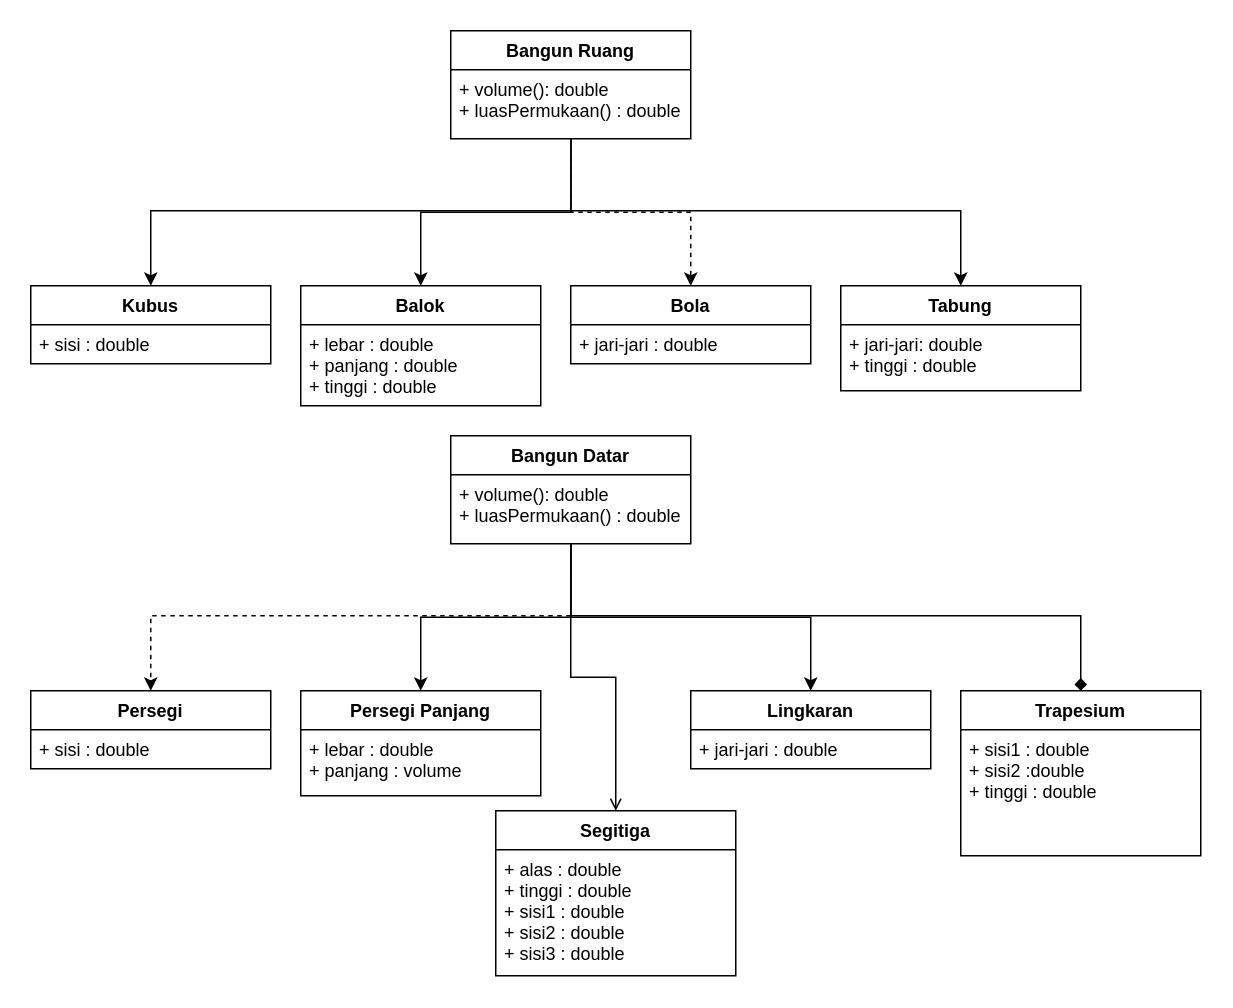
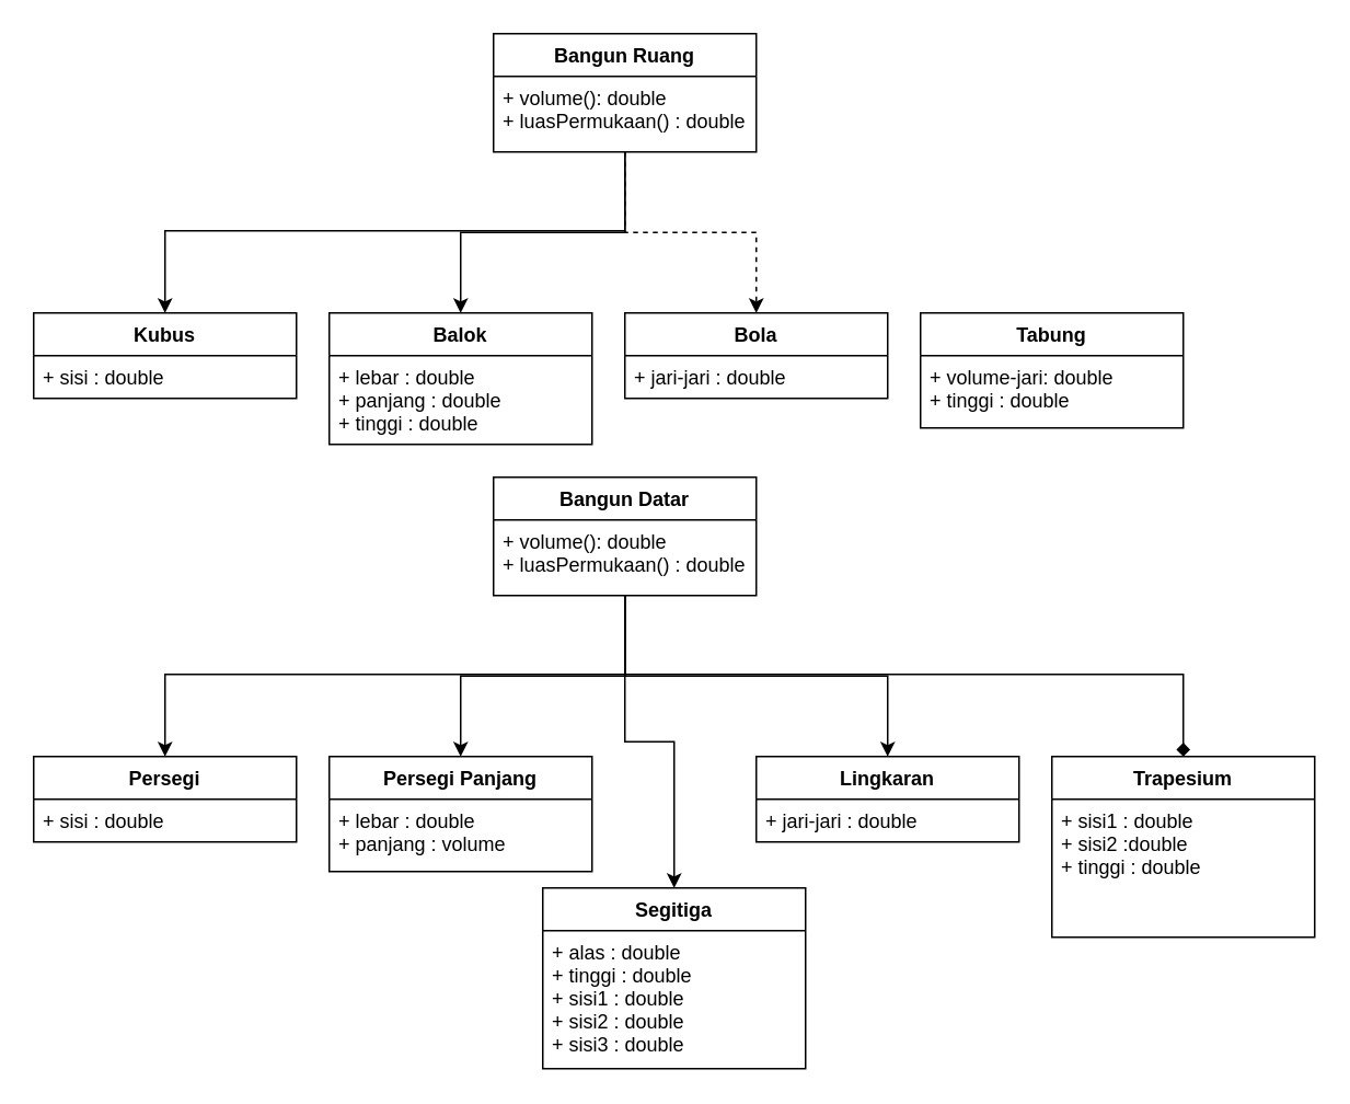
  <mxCell id="0" />
  <mxCell id="1" parent="0" />
  <mxCell id="2" style="edgeStyle=orthogonalEdgeStyle;rounded=0;orthogonalLoop=1;jettySize=auto;html=1;entryX=0.5;entryY=0;entryDx=0;entryDy=0;" edge="1" parent="1" source="6" target="10"><mxGeometry relative="1" as="geometry" /></mxCell>
  <mxCell id="3" style="edgeStyle=orthogonalEdgeStyle;rounded=0;orthogonalLoop=1;jettySize=auto;html=1;dashed=1;" edge="1" parent="1" source="6" target="8"><mxGeometry relative="1" as="geometry"><Array as="points"><mxPoint x="380" y="141" /><mxPoint x="460" y="141" /></Array></mxGeometry></mxCell>
- <mxCell id="4" style="edgeStyle=orthogonalEdgeStyle;rounded=0;orthogonalLoop=1;jettySize=auto;html=1;entryX=0.5;entryY=0;entryDx=0;entryDy=0;" edge="1" parent="1" source="6" target="14"><mxGeometry relative="1" as="geometry"><Array as="points"><mxPoint x="380" y="140" /><mxPoint x="640" y="140" /></Array></mxGeometry></mxCell>
  <mxCell id="5" style="edgeStyle=orthogonalEdgeStyle;rounded=0;orthogonalLoop=1;jettySize=auto;html=1;" edge="1" parent="1" source="6" target="12"><mxGeometry relative="1" as="geometry"><Array as="points"><mxPoint x="380" y="140" /><mxPoint x="100" y="140" /></Array></mxGeometry></mxCell>
  <mxCell id="6" value="Bangun Ruang" style="swimlane;fontStyle=1;align=center;verticalAlign=top;childLayout=stackLayout;horizontal=1;startSize=26;horizontalStack=0;resizeParent=1;resizeParentMax=0;resizeLast=0;collapsible=1;marginBottom=0;" vertex="1" parent="1"><mxGeometry x="300" y="20" width="160" height="72" as="geometry" /></mxCell>
  <mxCell id="7" value="+ volume(): double&#10;+ luasPermukaan() : double" style="text;strokeColor=none;fillColor=none;align=left;verticalAlign=top;spacingLeft=4;spacingRight=4;overflow=hidden;rotatable=0;points=[[0,0.5],[1,0.5]];portConstraint=eastwest;" vertex="1" parent="6"><mxGeometry y="26" width="160" height="46" as="geometry" /></mxCell>
  <mxCell id="8" value="Bola" style="swimlane;fontStyle=1;align=center;verticalAlign=top;childLayout=stackLayout;horizontal=1;startSize=26;horizontalStack=0;resizeParent=1;resizeParentMax=0;resizeLast=0;collapsible=1;marginBottom=0;" vertex="1" parent="1"><mxGeometry x="380" y="190" width="160" height="52" as="geometry" /></mxCell>
  <mxCell id="9" value="+ jari-jari : double" style="text;strokeColor=none;fillColor=none;align=left;verticalAlign=top;spacingLeft=4;spacingRight=4;overflow=hidden;rotatable=0;points=[[0,0.5],[1,0.5]];portConstraint=eastwest;" vertex="1" parent="8"><mxGeometry y="26" width="160" height="26" as="geometry" /></mxCell>
  <mxCell id="10" value="Balok" style="swimlane;fontStyle=1;align=center;verticalAlign=top;childLayout=stackLayout;horizontal=1;startSize=26;horizontalStack=0;resizeParent=1;resizeParentMax=0;resizeLast=0;collapsible=1;marginBottom=0;" vertex="1" parent="1"><mxGeometry x="200" y="190" width="160" height="80" as="geometry" /></mxCell>
  <mxCell id="11" value="+ lebar : double&#10;+ panjang : double&#10;+ tinggi : double" style="text;strokeColor=none;fillColor=none;align=left;verticalAlign=top;spacingLeft=4;spacingRight=4;overflow=hidden;rotatable=0;points=[[0,0.5],[1,0.5]];portConstraint=eastwest;" vertex="1" parent="10"><mxGeometry y="26" width="160" height="54" as="geometry" /></mxCell>
  <mxCell id="12" value="Kubus" style="swimlane;fontStyle=1;align=center;verticalAlign=top;childLayout=stackLayout;horizontal=1;startSize=26;horizontalStack=0;resizeParent=1;resizeParentMax=0;resizeLast=0;collapsible=1;marginBottom=0;" vertex="1" parent="1"><mxGeometry x="20" y="190" width="160" height="52" as="geometry" /></mxCell>
  <mxCell id="13" value="+ sisi : double" style="text;strokeColor=none;fillColor=none;align=left;verticalAlign=top;spacingLeft=4;spacingRight=4;overflow=hidden;rotatable=0;points=[[0,0.5],[1,0.5]];portConstraint=eastwest;" vertex="1" parent="12"><mxGeometry y="26" width="160" height="26" as="geometry" /></mxCell>
  <mxCell id="14" value="Tabung" style="swimlane;fontStyle=1;align=center;verticalAlign=top;childLayout=stackLayout;horizontal=1;startSize=26;horizontalStack=0;resizeParent=1;resizeParentMax=0;resizeLast=0;collapsible=1;marginBottom=0;" vertex="1" parent="1"><mxGeometry x="560" y="190" width="160" height="70" as="geometry" /></mxCell>
- <mxCell id="15" value="+ jari-jari: double&#10;+ tinggi : double" style="text;strokeColor=none;fillColor=none;align=left;verticalAlign=top;spacingLeft=4;spacingRight=4;overflow=hidden;rotatable=0;points=[[0,0.5],[1,0.5]];portConstraint=eastwest;" vertex="1" parent="14"><mxGeometry y="26" width="160" height="44" as="geometry" /></mxCell>
+ <mxCell id="15" value="+ volume-jari: double&#10;+ tinggi : double" style="text;strokeColor=none;fillColor=none;align=left;verticalAlign=top;spacingLeft=4;spacingRight=4;overflow=hidden;rotatable=0;points=[[0,0.5],[1,0.5]];portConstraint=eastwest;" vertex="1" parent="14"><mxGeometry y="26" width="160" height="44" as="geometry" /></mxCell>
  <mxCell id="16" style="edgeStyle=orthogonalEdgeStyle;rounded=0;orthogonalLoop=1;jettySize=auto;html=1;entryX=0.5;entryY=0;entryDx=0;entryDy=0;" edge="1" parent="1" source="21" target="25"><mxGeometry relative="1" as="geometry" /></mxCell>
  <mxCell id="17" style="edgeStyle=orthogonalEdgeStyle;rounded=0;orthogonalLoop=1;jettySize=auto;html=1;" edge="1" parent="1" source="21" target="23"><mxGeometry relative="1" as="geometry"><Array as="points"><mxPoint x="380" y="411" /><mxPoint x="540" y="411" /></Array></mxGeometry></mxCell>
  <mxCell id="18" style="edgeStyle=orthogonalEdgeStyle;rounded=0;orthogonalLoop=1;jettySize=auto;html=1;entryX=0.5;entryY=0;entryDx=0;entryDy=0;endArrow=diamond;" edge="1" parent="1" source="21" target="29"><mxGeometry relative="1" as="geometry"><Array as="points"><mxPoint x="380" y="410" /><mxPoint x="720" y="410" /></Array></mxGeometry></mxCell>
- <mxCell id="19" style="edgeStyle=orthogonalEdgeStyle;rounded=0;orthogonalLoop=1;jettySize=auto;html=1;dashed=1;" edge="1" parent="1" source="21" target="27"><mxGeometry relative="1" as="geometry"><Array as="points"><mxPoint x="380" y="410" /><mxPoint x="100" y="410" /></Array></mxGeometry></mxCell>
- <mxCell id="20" style="edgeStyle=orthogonalEdgeStyle;rounded=0;orthogonalLoop=1;jettySize=auto;html=1;endArrow=open;" edge="1" parent="1" source="21" target="31"><mxGeometry relative="1" as="geometry" /></mxCell>
+ <mxCell id="19" style="edgeStyle=orthogonalEdgeStyle;rounded=0;orthogonalLoop=1;jettySize=auto;html=1;" edge="1" parent="1" source="21" target="27"><mxGeometry relative="1" as="geometry"><Array as="points"><mxPoint x="380" y="410" /><mxPoint x="100" y="410" /></Array></mxGeometry></mxCell>
+ <mxCell id="20" style="edgeStyle=orthogonalEdgeStyle;rounded=0;orthogonalLoop=1;jettySize=auto;html=1;" edge="1" parent="1" source="21" target="31"><mxGeometry relative="1" as="geometry" /></mxCell>
  <mxCell id="21" value="Bangun Datar" style="swimlane;fontStyle=1;align=center;verticalAlign=top;childLayout=stackLayout;horizontal=1;startSize=26;horizontalStack=0;resizeParent=1;resizeParentMax=0;resizeLast=0;collapsible=1;marginBottom=0;" vertex="1" parent="1"><mxGeometry x="300" y="290" width="160" height="72" as="geometry" /></mxCell>
  <mxCell id="22" value="+ volume(): double&#10;+ luasPermukaan() : double" style="text;strokeColor=none;fillColor=none;align=left;verticalAlign=top;spacingLeft=4;spacingRight=4;overflow=hidden;rotatable=0;points=[[0,0.5],[1,0.5]];portConstraint=eastwest;" vertex="1" parent="21"><mxGeometry y="26" width="160" height="46" as="geometry" /></mxCell>
  <mxCell id="23" value="Lingkaran" style="swimlane;fontStyle=1;align=center;verticalAlign=top;childLayout=stackLayout;horizontal=1;startSize=26;horizontalStack=0;resizeParent=1;resizeParentMax=0;resizeLast=0;collapsible=1;marginBottom=0;" vertex="1" parent="1"><mxGeometry x="460" y="460" width="160" height="52" as="geometry" /></mxCell>
  <mxCell id="24" value="+ jari-jari : double" style="text;strokeColor=none;fillColor=none;align=left;verticalAlign=top;spacingLeft=4;spacingRight=4;overflow=hidden;rotatable=0;points=[[0,0.5],[1,0.5]];portConstraint=eastwest;" vertex="1" parent="23"><mxGeometry y="26" width="160" height="26" as="geometry" /></mxCell>
  <mxCell id="25" value="Persegi Panjang" style="swimlane;fontStyle=1;align=center;verticalAlign=top;childLayout=stackLayout;horizontal=1;startSize=26;horizontalStack=0;resizeParent=1;resizeParentMax=0;resizeLast=0;collapsible=1;marginBottom=0;" vertex="1" parent="1"><mxGeometry x="200" y="460" width="160" height="70" as="geometry" /></mxCell>
  <mxCell id="26" value="+ lebar : double&#10;+ panjang : volume" style="text;strokeColor=none;fillColor=none;align=left;verticalAlign=top;spacingLeft=4;spacingRight=4;overflow=hidden;rotatable=0;points=[[0,0.5],[1,0.5]];portConstraint=eastwest;" vertex="1" parent="25"><mxGeometry y="26" width="160" height="44" as="geometry" /></mxCell>
  <mxCell id="27" value="Persegi" style="swimlane;fontStyle=1;align=center;verticalAlign=top;childLayout=stackLayout;horizontal=1;startSize=26;horizontalStack=0;resizeParent=1;resizeParentMax=0;resizeLast=0;collapsible=1;marginBottom=0;" vertex="1" parent="1"><mxGeometry x="20" y="460" width="160" height="52" as="geometry" /></mxCell>
  <mxCell id="28" value="+ sisi : double" style="text;strokeColor=none;fillColor=none;align=left;verticalAlign=top;spacingLeft=4;spacingRight=4;overflow=hidden;rotatable=0;points=[[0,0.5],[1,0.5]];portConstraint=eastwest;" vertex="1" parent="27"><mxGeometry y="26" width="160" height="26" as="geometry" /></mxCell>
  <mxCell id="29" value="Trapesium" style="swimlane;fontStyle=1;align=center;verticalAlign=top;childLayout=stackLayout;horizontal=1;startSize=26;horizontalStack=0;resizeParent=1;resizeParentMax=0;resizeLast=0;collapsible=1;marginBottom=0;" vertex="1" parent="1"><mxGeometry x="640" y="460" width="160" height="110" as="geometry" /></mxCell>
  <mxCell id="30" value="+ sisi1 : double&#10;+ sisi2 :double&#10;+ tinggi : double" style="text;strokeColor=none;fillColor=none;align=left;verticalAlign=top;spacingLeft=4;spacingRight=4;overflow=hidden;rotatable=0;points=[[0,0.5],[1,0.5]];portConstraint=eastwest;" vertex="1" parent="29"><mxGeometry y="26" width="160" height="84" as="geometry" /></mxCell>
  <mxCell id="31" value="Segitiga" style="swimlane;fontStyle=1;align=center;verticalAlign=top;childLayout=stackLayout;horizontal=1;startSize=26;horizontalStack=0;resizeParent=1;resizeParentMax=0;resizeLast=0;collapsible=1;marginBottom=0;" vertex="1" parent="1"><mxGeometry x="330" y="540" width="160" height="110" as="geometry" /></mxCell>
  <mxCell id="32" value="+ alas : double&#10;+ tinggi : double&#10;+ sisi1 : double&#10;+ sisi2 : double &#10;+ sisi3 : double" style="text;strokeColor=none;fillColor=none;align=left;verticalAlign=top;spacingLeft=4;spacingRight=4;overflow=hidden;rotatable=0;points=[[0,0.5],[1,0.5]];portConstraint=eastwest;" vertex="1" parent="31"><mxGeometry y="26" width="160" height="84" as="geometry" /></mxCell>
